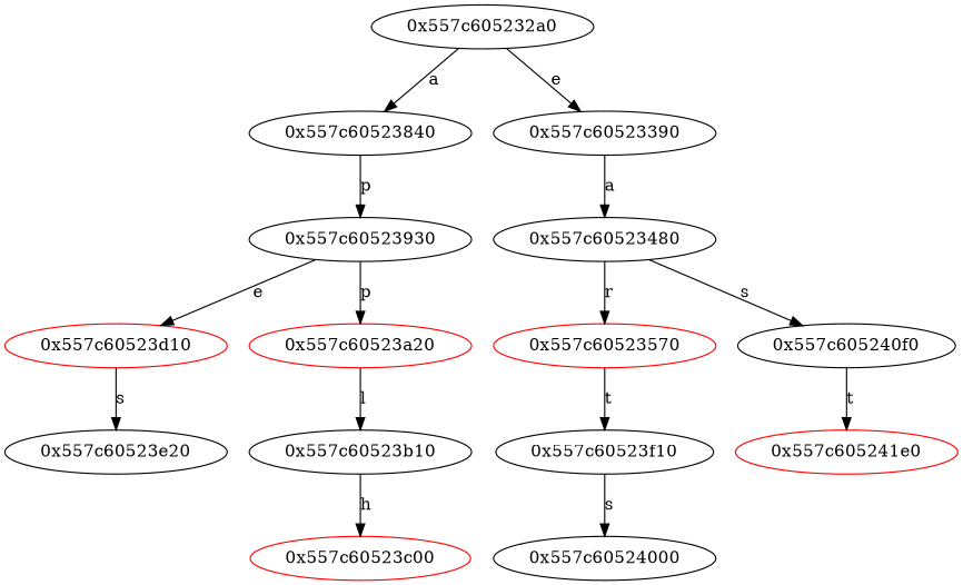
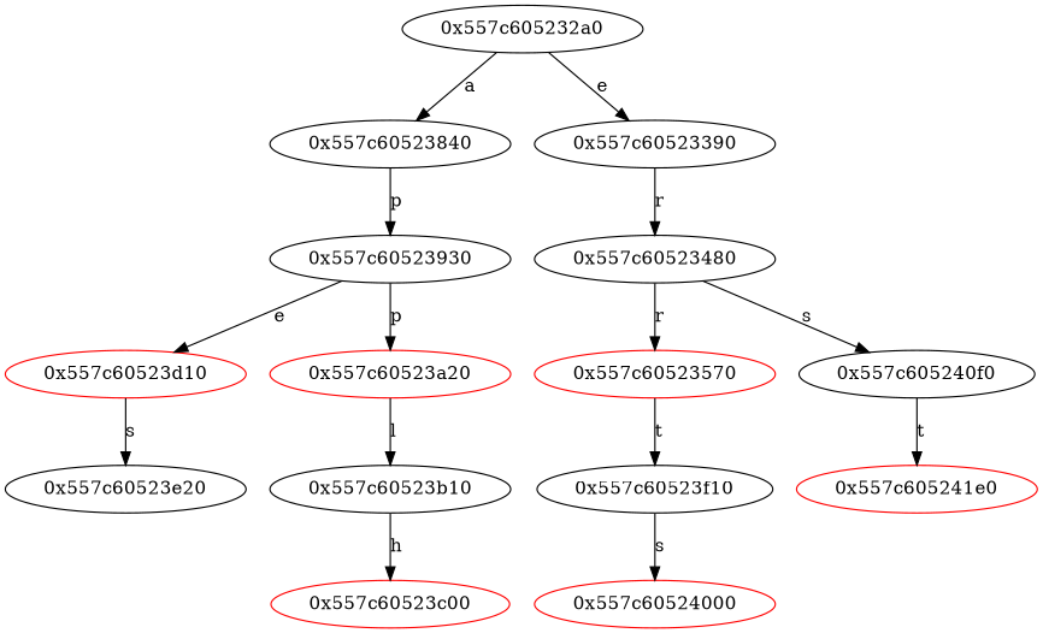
  digraph {
    "0x557c605232a0"
    "0x557c60523840"
    "0x557c60523390"
    "0x557c60523930"
    "0x557c60523480"
    "0x557c60523d10" [color=red]
    "0x557c60523a20" [color=red]
    "0x557c60523570" [color=red]
    "0x557c605240f0"
    "0x557c60523e20" [color=black]
    "0x557c60523b10"
    "0x557c60523f10"
    "0x557c605241e0" [color=red]
    "0x557c60523c00" [color=red]
-   "0x557c60524000" [color=black]
+   "0x557c60524000" [color=red]
    "0x557c605232a0" -> "0x557c60523840" [label=a]
    "0x557c605232a0" -> "0x557c60523390" [label=e]
    "0x557c60523840" -> "0x557c60523930" [label=p]
-   "0x557c60523390" -> "0x557c60523480" [label=a]
+   "0x557c60523390" -> "0x557c60523480" [label=r]
    "0x557c60523930" -> "0x557c60523d10" [label=e]
    "0x557c60523930" -> "0x557c60523a20" [label=p]
    "0x557c60523480" -> "0x557c60523570" [label=r]
    "0x557c60523480" -> "0x557c605240f0" [label=s]
    "0x557c60523d10" -> "0x557c60523e20" [label=s]
    "0x557c60523a20" -> "0x557c60523b10" [label=l]
    "0x557c60523570" -> "0x557c60523f10" [label=t]
    "0x557c605240f0" -> "0x557c605241e0" [label=t]
    "0x557c60523b10" -> "0x557c60523c00" [label=h]
    "0x557c60523f10" -> "0x557c60524000" [label=s]
  }
